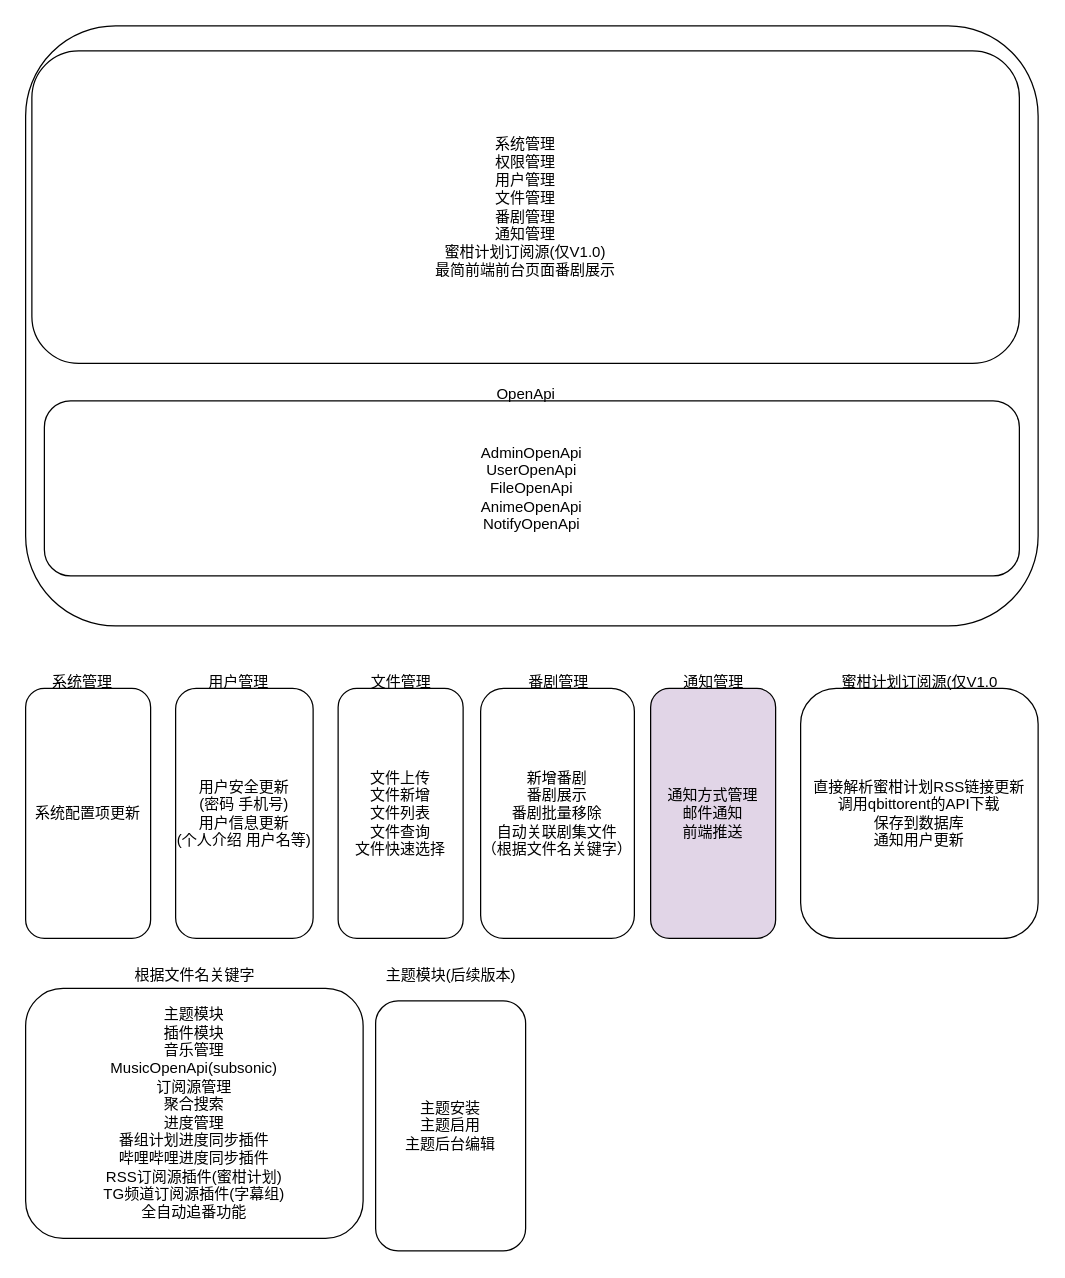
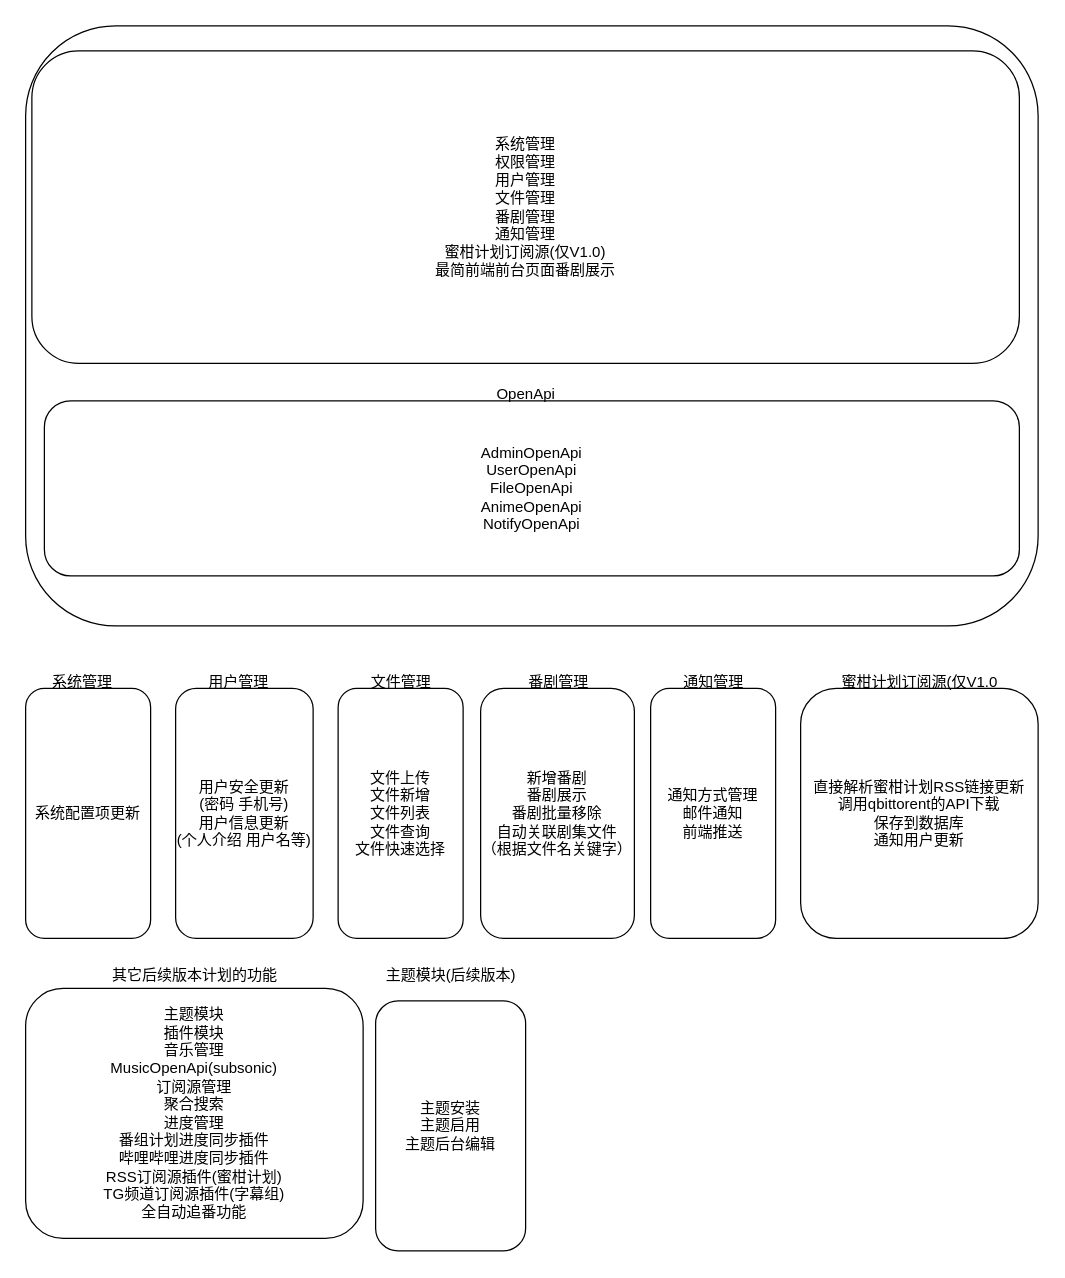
  <mxCell id="0" />
  <mxCell id="1" parent="0" />
  <mxCell id="2" value="" style="rounded=1;whiteSpace=wrap;html=1;" parent="1" vertex="1"><mxGeometry x="20" y="20" width="810" height="480" as="geometry" /></mxCell>
  <mxCell id="3" value="系统管理&lt;br&gt;权限管理&lt;br&gt;用户管理&lt;br&gt;文件管理&lt;br&gt;番剧管理&lt;br&gt;通知管理&lt;br&gt;蜜柑计划订阅源(仅V1.0)&lt;br&gt;最简前端前台页面番剧展示" style="rounded=1;whiteSpace=wrap;html=1;" parent="1" vertex="1"><mxGeometry x="25" y="40" width="790" height="250" as="geometry" /></mxCell>
  <mxCell id="4" value="主题安装&lt;br&gt;主题启用&lt;br&gt;主题后台编辑" style="rounded=1;whiteSpace=wrap;html=1;align=center;" parent="1" vertex="1"><mxGeometry x="300" y="800" width="120" height="200" as="geometry" /></mxCell>
  <mxCell id="5" value="AdminOpenApi&lt;br&gt;UserOpenApi&lt;br&gt;FileOpenApi&lt;br&gt;AnimeOpenApi&lt;br&gt;NotifyOpenApi" style="rounded=1;whiteSpace=wrap;html=1;" parent="1" vertex="1"><mxGeometry x="35" y="320" width="780" height="140" as="geometry" /></mxCell>
  <mxCell id="6" value="OpenApi" style="text;html=1;align=center;verticalAlign=middle;resizable=0;points=[];autosize=1;strokeColor=none;fillColor=none;" parent="1" vertex="1"><mxGeometry x="385" y="300" width="70" height="30" as="geometry" /></mxCell>
  <mxCell id="7" value="文件上传&lt;br&gt;文件新增&lt;br&gt;文件列表&lt;br&gt;文件查询&lt;br&gt;文件快速选择" style="rounded=1;whiteSpace=wrap;html=1;" parent="1" vertex="1"><mxGeometry x="270" y="550" width="100" height="200" as="geometry" /></mxCell>
  <mxCell id="8" value="文件管理" style="text;html=1;align=center;verticalAlign=middle;resizable=0;points=[];autosize=1;strokeColor=none;fillColor=none;" parent="1" vertex="1"><mxGeometry x="290" y="535" width="60" height="20" as="geometry" /></mxCell>
- <mxCell id="9" value="根据文件名关键字" style="text;html=1;align=center;verticalAlign=middle;resizable=0;points=[];autosize=1;strokeColor=none;fillColor=none;" parent="1" vertex="1"><mxGeometry x="80" y="770" width="150" height="20" as="geometry" /></mxCell>
+ <mxCell id="9" value="其它后续版本计划的功能" style="text;html=1;align=center;verticalAlign=middle;resizable=0;points=[];autosize=1;strokeColor=none;fillColor=none;" parent="1" vertex="1"><mxGeometry x="80" y="770" width="150" height="20" as="geometry" /></mxCell>
  <mxCell id="10" value="主题模块&lt;br&gt;插件模块&lt;br&gt;音乐管理&lt;br&gt;MusicOpenApi(subsonic)&lt;br&gt;订阅源管理&lt;br&gt;聚合搜索&lt;br&gt;进度管理&lt;br&gt;番组计划进度同步插件&lt;br&gt;哔哩哔哩进度同步插件&lt;br&gt;RSS订阅源插件(蜜柑计划)&lt;br&gt;TG频道订阅源插件(字幕组)&lt;br&gt;全自动追番功能" style="rounded=1;whiteSpace=wrap;html=1;" parent="1" vertex="1"><mxGeometry x="20" y="790" width="270" height="200" as="geometry" /></mxCell>
  <mxCell id="11" value="系统配置项更新" style="rounded=1;whiteSpace=wrap;html=1;" parent="1" vertex="1"><mxGeometry x="20" y="550" width="100" height="200" as="geometry" /></mxCell>
  <mxCell id="12" value="系统管理" style="text;html=1;align=center;verticalAlign=middle;resizable=0;points=[];autosize=1;strokeColor=none;fillColor=none;" parent="1" vertex="1"><mxGeometry x="35" y="535" width="60" height="20" as="geometry" /></mxCell>
  <mxCell id="13" value="新增番剧&lt;br&gt;番剧展示&lt;br&gt;番剧批量移除&lt;br&gt;自动关联剧集文件&lt;br&gt;（根据文件名关键字）" style="rounded=1;whiteSpace=wrap;html=1;" parent="1" vertex="1"><mxGeometry x="384" y="550" width="123" height="200" as="geometry" /></mxCell>
  <mxCell id="14" value="番剧管理" style="text;html=1;align=center;verticalAlign=middle;resizable=0;points=[];autosize=1;strokeColor=none;fillColor=none;" parent="1" vertex="1"><mxGeometry x="415.5" y="535" width="60" height="20" as="geometry" /></mxCell>
  <mxCell id="15" value="主题模块(后续版本)" style="text;html=1;align=center;verticalAlign=middle;resizable=0;points=[];autosize=1;strokeColor=none;fillColor=none;" parent="1" vertex="1"><mxGeometry x="300" y="770" width="120" height="20" as="geometry" /></mxCell>
  <mxCell id="16" value="用户安全更新&lt;br&gt;(密码 手机号)&lt;br&gt;用户信息更新&lt;br&gt;(个人介绍 用户名等)" style="rounded=1;whiteSpace=wrap;html=1;" parent="1" vertex="1"><mxGeometry x="140" y="550" width="110" height="200" as="geometry" /></mxCell>
  <mxCell id="17" value="用户管理" style="text;html=1;align=center;verticalAlign=middle;resizable=0;points=[];autosize=1;strokeColor=none;fillColor=none;" parent="1" vertex="1"><mxGeometry x="160" y="535" width="60" height="20" as="geometry" /></mxCell>
- <mxCell id="18" value="通知方式管理&lt;br&gt;邮件通知&lt;br&gt;前端推送" style="rounded=1;whiteSpace=wrap;html=1;fillColor=#e1d5e7;" parent="1" vertex="1"><mxGeometry x="520" y="550" width="100" height="200" as="geometry" /></mxCell>
+ <mxCell id="18" value="通知方式管理&lt;br&gt;邮件通知&lt;br&gt;前端推送" style="rounded=1;whiteSpace=wrap;html=1;" parent="1" vertex="1"><mxGeometry x="520" y="550" width="100" height="200" as="geometry" /></mxCell>
  <mxCell id="19" value="通知管理" style="text;html=1;align=center;verticalAlign=middle;resizable=0;points=[];autosize=1;strokeColor=none;fillColor=none;" parent="1" vertex="1"><mxGeometry x="540" y="535" width="60" height="20" as="geometry" /></mxCell>
  <mxCell id="20" value="直接解析蜜柑计划RSS链接更新&lt;br&gt;调用qbittorent的API下载&lt;br&gt;保存到数据库&lt;br&gt;通知用户更新" style="rounded=1;whiteSpace=wrap;html=1;" parent="1" vertex="1"><mxGeometry x="640" y="550" width="190" height="200" as="geometry" /></mxCell>
  <mxCell id="21" value="&lt;span style=&quot;&quot;&gt;蜜柑计划订阅源(仅V1.0&lt;/span&gt;" style="text;html=1;align=center;verticalAlign=middle;resizable=0;points=[];autosize=1;strokeColor=none;fillColor=none;" parent="1" vertex="1"><mxGeometry x="665" y="535" width="140" height="20" as="geometry" /></mxCell>
